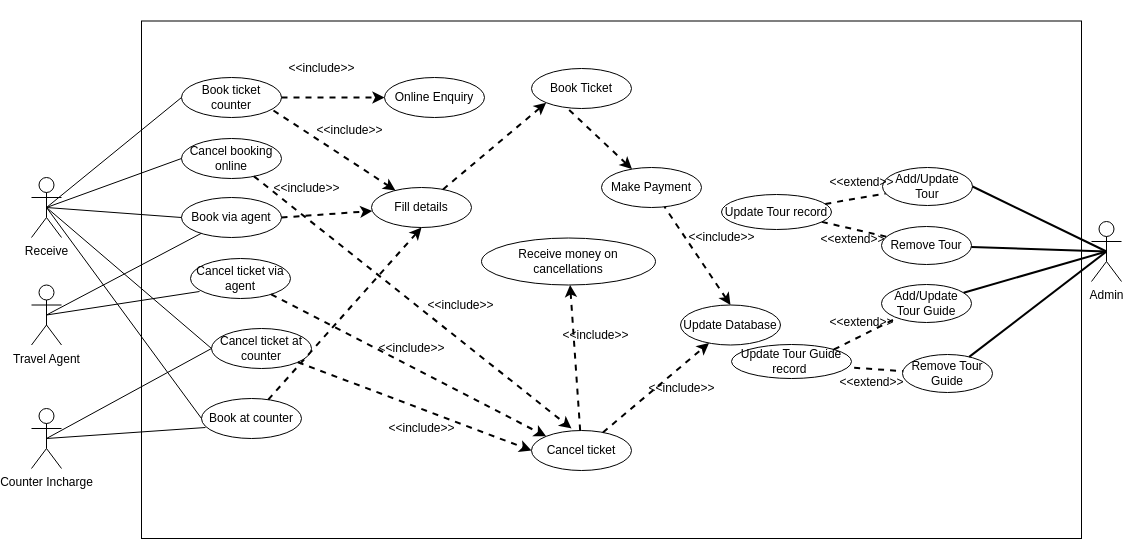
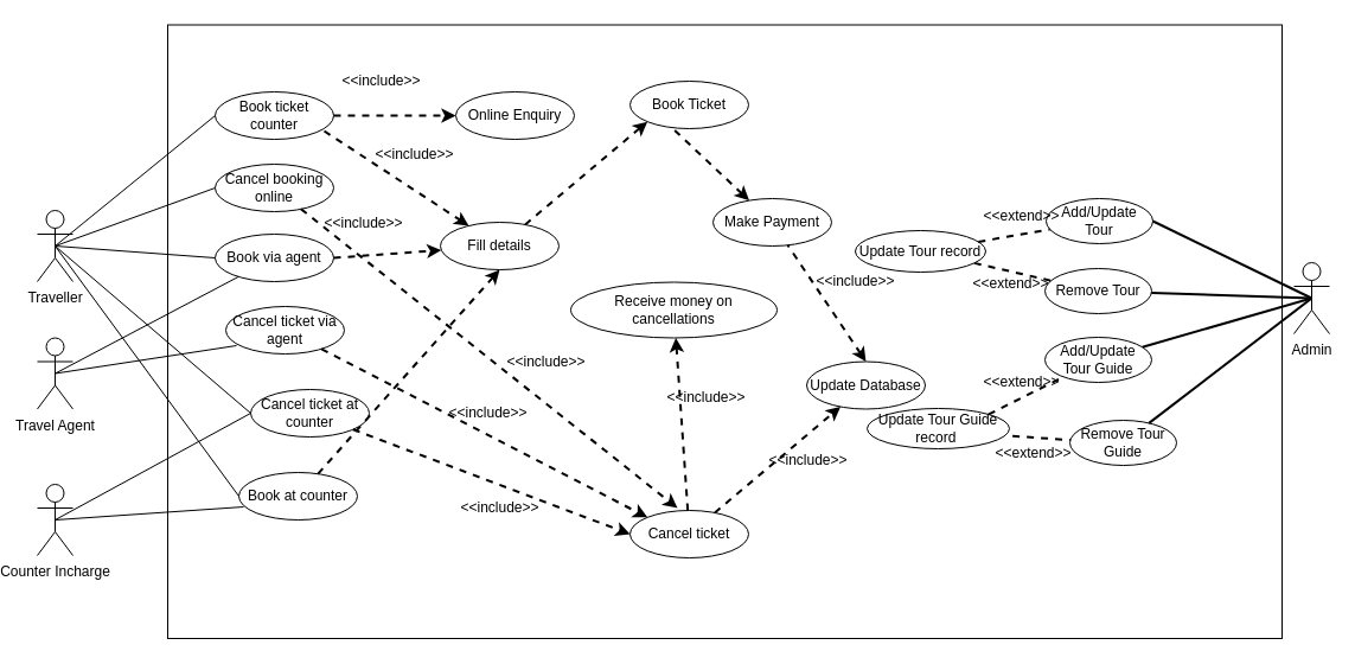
  <mxCell id="0" />
  <mxCell id="1" parent="0" />
  <mxCell id="2" value="Cancel booking online" style="ellipse;whiteSpace=wrap;html=1;" vertex="1" parent="1"><mxGeometry x="170" y="138" width="100" height="40" as="geometry" /></mxCell>
- <mxCell id="3" value="Receive" style="shape=umlActor;verticalLabelPosition=bottom;verticalAlign=top;html=1;outlineConnect=0;" vertex="1" parent="1"><mxGeometry x="20" y="177" width="30" height="60" as="geometry" /></mxCell>
+ <mxCell id="3" value="Traveller" style="shape=umlActor;verticalLabelPosition=bottom;verticalAlign=top;html=1;outlineConnect=0;" vertex="1" parent="1"><mxGeometry x="20" y="177" width="30" height="60" as="geometry" /></mxCell>
  <mxCell id="4" value="Travel Agent" style="shape=umlActor;verticalLabelPosition=bottom;verticalAlign=top;html=1;outlineConnect=0;" vertex="1" parent="1"><mxGeometry x="20" y="284.5" width="30" height="60" as="geometry" /></mxCell>
  <mxCell id="5" value="Counter Incharge" style="shape=umlActor;verticalLabelPosition=bottom;verticalAlign=top;html=1;outlineConnect=0;" vertex="1" parent="1"><mxGeometry x="20" y="408" width="30" height="60" as="geometry" /></mxCell>
  <mxCell id="6" value="Admin" style="shape=umlActor;verticalLabelPosition=bottom;verticalAlign=top;html=1;outlineConnect=0;" vertex="1" parent="1"><mxGeometry x="1080" y="221" width="30" height="60" as="geometry" /></mxCell>
  <mxCell id="7" value="Book ticket counter" style="ellipse;whiteSpace=wrap;html=1;" vertex="1" parent="1"><mxGeometry x="170" y="77" width="100" height="40" as="geometry" /></mxCell>
  <mxCell id="8" value="Book via agent" style="ellipse;whiteSpace=wrap;html=1;" vertex="1" parent="1"><mxGeometry x="170" y="197" width="100" height="40" as="geometry" /></mxCell>
  <mxCell id="9" value="Cancel ticket via agent" style="ellipse;whiteSpace=wrap;html=1;" vertex="1" parent="1"><mxGeometry x="179" y="258" width="100" height="40" as="geometry" /></mxCell>
  <mxCell id="10" value="Cancel ticket at counter" style="ellipse;whiteSpace=wrap;html=1;" vertex="1" parent="1"><mxGeometry x="200" y="328" width="100" height="40" as="geometry" /></mxCell>
  <mxCell id="11" value="Book at counter" style="ellipse;whiteSpace=wrap;html=1;" vertex="1" parent="1"><mxGeometry x="190" y="398" width="100" height="40" as="geometry" /></mxCell>
  <mxCell id="12" value="Online Enquiry" style="ellipse;whiteSpace=wrap;html=1;" vertex="1" parent="1"><mxGeometry x="373" y="77" width="100" height="40" as="geometry" /></mxCell>
  <mxCell id="13" value="Fill details" style="ellipse;whiteSpace=wrap;html=1;" vertex="1" parent="1"><mxGeometry x="360" y="187" width="100" height="40" as="geometry" /></mxCell>
  <mxCell id="14" value="Book Ticket" style="ellipse;whiteSpace=wrap;html=1;" vertex="1" parent="1"><mxGeometry x="520" y="68" width="100" height="40" as="geometry" /></mxCell>
  <mxCell id="15" value="Make Payment" style="ellipse;whiteSpace=wrap;html=1;" vertex="1" parent="1"><mxGeometry x="590" y="167" width="100" height="40" as="geometry" /></mxCell>
  <mxCell id="16" value="Cancel ticket" style="ellipse;whiteSpace=wrap;html=1;" vertex="1" parent="1"><mxGeometry x="520" y="430" width="100" height="40" as="geometry" /></mxCell>
  <mxCell id="17" value="Receive money on cancellations" style="ellipse;whiteSpace=wrap;html=1;" vertex="1" parent="1"><mxGeometry x="470" y="237.5" width="174" height="47" as="geometry" /></mxCell>
  <mxCell id="18" value="" style="endArrow=none;html=1;rounded=0;exitX=0.5;exitY=0.5;exitDx=0;exitDy=0;exitPerimeter=0;entryX=0;entryY=0.5;entryDx=0;entryDy=0;" edge="1" parent="1" source="3" target="7"><mxGeometry width="50" height="50" relative="1" as="geometry"><mxPoint x="370" y="288" as="sourcePoint" /><mxPoint x="420" y="238" as="targetPoint" /></mxGeometry></mxCell>
  <mxCell id="19" value="" style="endArrow=none;html=1;rounded=0;entryX=0;entryY=0.5;entryDx=0;entryDy=0;exitX=0.5;exitY=0.5;exitDx=0;exitDy=0;exitPerimeter=0;" edge="1" parent="1" source="3" target="2"><mxGeometry width="50" height="50" relative="1" as="geometry"><mxPoint x="130" y="195" as="sourcePoint" /><mxPoint x="185" y="114" as="targetPoint" /></mxGeometry></mxCell>
  <mxCell id="20" value="" style="endArrow=none;html=1;rounded=0;exitX=0.5;exitY=0.5;exitDx=0;exitDy=0;exitPerimeter=0;entryX=0;entryY=0.5;entryDx=0;entryDy=0;" edge="1" parent="1" source="3" target="8"><mxGeometry width="50" height="50" relative="1" as="geometry"><mxPoint x="146" y="227" as="sourcePoint" /><mxPoint x="201" y="146" as="targetPoint" /></mxGeometry></mxCell>
  <mxCell id="21" value="" style="endArrow=none;html=1;rounded=0;exitX=0.5;exitY=0.5;exitDx=0;exitDy=0;exitPerimeter=0;entryX=0;entryY=0.5;entryDx=0;entryDy=0;" edge="1" parent="1" source="3" target="10"><mxGeometry width="50" height="50" relative="1" as="geometry"><mxPoint x="125" y="193" as="sourcePoint" /><mxPoint x="180" y="112" as="targetPoint" /></mxGeometry></mxCell>
  <mxCell id="22" value="" style="endArrow=none;html=1;rounded=0;exitX=0.5;exitY=0.5;exitDx=0;exitDy=0;exitPerimeter=0;entryX=0;entryY=0.5;entryDx=0;entryDy=0;" edge="1" parent="1" source="3" target="11"><mxGeometry width="50" height="50" relative="1" as="geometry"><mxPoint x="121" y="308" as="sourcePoint" /><mxPoint x="176" y="227" as="targetPoint" /></mxGeometry></mxCell>
  <mxCell id="23" value="" style="endArrow=none;html=1;rounded=0;exitX=0.5;exitY=0.5;exitDx=0;exitDy=0;exitPerimeter=0;" edge="1" parent="1" source="4" target="8"><mxGeometry width="50" height="50" relative="1" as="geometry"><mxPoint x="370" y="288" as="sourcePoint" /><mxPoint x="420" y="238" as="targetPoint" /></mxGeometry></mxCell>
  <mxCell id="24" value="" style="endArrow=none;html=1;rounded=0;entryX=0.09;entryY=0.825;entryDx=0;entryDy=0;entryPerimeter=0;exitX=0.5;exitY=0.5;exitDx=0;exitDy=0;exitPerimeter=0;" edge="1" parent="1" source="4" target="9"><mxGeometry width="50" height="50" relative="1" as="geometry"><mxPoint x="43" y="375.94" as="sourcePoint" /><mxPoint x="201.913" y="272.002" as="targetPoint" /></mxGeometry></mxCell>
  <mxCell id="25" value="" style="endArrow=none;html=1;rounded=0;entryX=0;entryY=0.5;entryDx=0;entryDy=0;exitX=0.5;exitY=0.5;exitDx=0;exitDy=0;exitPerimeter=0;" edge="1" parent="1" source="5" target="10"><mxGeometry width="50" height="50" relative="1" as="geometry"><mxPoint x="370" y="348" as="sourcePoint" /><mxPoint x="420" y="298" as="targetPoint" /></mxGeometry></mxCell>
  <mxCell id="26" value="" style="endArrow=none;html=1;rounded=0;entryX=0.04;entryY=0.725;entryDx=0;entryDy=0;entryPerimeter=0;exitX=0.5;exitY=0.5;exitDx=0;exitDy=0;exitPerimeter=0;" edge="1" parent="1" source="5" target="11"><mxGeometry width="50" height="50" relative="1" as="geometry"><mxPoint x="61" y="499" as="sourcePoint" /><mxPoint x="216" y="379" as="targetPoint" /></mxGeometry></mxCell>
  <mxCell id="27" value="" style="endArrow=classic;dashed=1;html=1;strokeWidth=2;rounded=0;endFill=1;" edge="1" parent="1" source="7" target="12"><mxGeometry width="50" height="50" relative="1" as="geometry"><mxPoint x="370" y="288" as="sourcePoint" /><mxPoint x="420" y="238" as="targetPoint" /></mxGeometry></mxCell>
  <mxCell id="28" value="" style="endArrow=classic;dashed=1;html=1;strokeWidth=2;rounded=0;endFill=1;" edge="1" parent="1" source="2"><mxGeometry width="50" height="50" relative="1" as="geometry"><mxPoint x="270" y="133" as="sourcePoint" /><mxPoint x="560" y="428" as="targetPoint" /></mxGeometry></mxCell>
  <mxCell id="29" value="" style="endArrow=classic;dashed=1;html=1;strokeWidth=2;rounded=0;exitX=0.92;exitY=0.825;exitDx=0;exitDy=0;exitPerimeter=0;endFill=1;" edge="1" parent="1" source="7" target="13"><mxGeometry width="50" height="50" relative="1" as="geometry"><mxPoint x="267" y="166" as="sourcePoint" /><mxPoint x="370" y="166" as="targetPoint" /></mxGeometry></mxCell>
  <mxCell id="30" value="" style="endArrow=classic;dashed=1;html=1;strokeWidth=2;rounded=0;exitX=1;exitY=0.5;exitDx=0;exitDy=0;endFill=1;" edge="1" parent="1" source="8" target="13"><mxGeometry width="50" height="50" relative="1" as="geometry"><mxPoint x="310" y="218" as="sourcePoint" /><mxPoint x="413" y="218" as="targetPoint" /></mxGeometry></mxCell>
  <mxCell id="31" value="" style="endArrow=classic;dashed=1;html=1;strokeWidth=2;rounded=0;entryX=0;entryY=0;entryDx=0;entryDy=0;endFill=1;" edge="1" parent="1" source="9" target="16"><mxGeometry width="50" height="50" relative="1" as="geometry"><mxPoint x="304" y="260" as="sourcePoint" /><mxPoint x="407" y="260" as="targetPoint" /></mxGeometry></mxCell>
  <mxCell id="32" value="" style="endArrow=classic;dashed=1;html=1;strokeWidth=2;rounded=0;entryX=0;entryY=0.5;entryDx=0;entryDy=0;endFill=1;" edge="1" parent="1" source="10" target="16"><mxGeometry width="50" height="50" relative="1" as="geometry"><mxPoint x="242" y="319.002" as="sourcePoint" /><mxPoint x="516.965" y="461.068" as="targetPoint" /></mxGeometry></mxCell>
  <mxCell id="33" value="" style="endArrow=classic;dashed=1;html=1;strokeWidth=2;rounded=0;entryX=0.5;entryY=1;entryDx=0;entryDy=0;endFill=1;" edge="1" parent="1" source="11" target="13"><mxGeometry width="50" height="50" relative="1" as="geometry"><mxPoint x="208.003" y="243.002" as="sourcePoint" /><mxPoint x="525.51" y="495.14" as="targetPoint" /></mxGeometry></mxCell>
  <mxCell id="34" value="" style="endArrow=classic;dashed=1;html=1;strokeWidth=2;rounded=0;entryX=0;entryY=1;entryDx=0;entryDy=0;endFill=1;" edge="1" parent="1" source="13" target="14"><mxGeometry width="50" height="50" relative="1" as="geometry"><mxPoint x="496" y="203" as="sourcePoint" /><mxPoint x="602.207" y="254.564" as="targetPoint" /></mxGeometry></mxCell>
  <mxCell id="35" value="" style="endArrow=none;dashed=1;html=1;strokeWidth=2;rounded=0;entryX=0.34;entryY=0.95;entryDx=0;entryDy=0;entryPerimeter=0;startArrow=classic;startFill=1;" edge="1" parent="1" source="15" target="14"><mxGeometry width="50" height="50" relative="1" as="geometry"><mxPoint x="608" y="178" as="sourcePoint" /><mxPoint x="598.385" y="164.002" as="targetPoint" /></mxGeometry></mxCell>
  <mxCell id="36" value="Update Database" style="ellipse;whiteSpace=wrap;html=1;" vertex="1" parent="1"><mxGeometry x="669" y="304.5" width="100" height="40" as="geometry" /></mxCell>
  <mxCell id="37" value="" style="endArrow=none;dashed=1;html=1;strokeWidth=2;rounded=0;exitX=0.5;exitY=0;exitDx=0;exitDy=0;startArrow=classic;startFill=1;" edge="1" parent="1" source="36" target="15"><mxGeometry width="50" height="50" relative="1" as="geometry"><mxPoint x="607.581" y="244.928" as="sourcePoint" /><mxPoint x="533" y="182" as="targetPoint" /></mxGeometry></mxCell>
  <mxCell id="38" value="" style="endArrow=classic;dashed=1;html=1;strokeWidth=2;rounded=0;endFill=1;" edge="1" parent="1" source="16" target="36"><mxGeometry width="50" height="50" relative="1" as="geometry"><mxPoint x="650" y="418" as="sourcePoint" /><mxPoint x="700" y="368" as="targetPoint" /></mxGeometry></mxCell>
  <mxCell id="39" value="" style="endArrow=classic;dashed=1;html=1;strokeWidth=2;rounded=0;endFill=1;" edge="1" parent="1" source="16" target="17"><mxGeometry width="50" height="50" relative="1" as="geometry"><mxPoint x="532.999" y="400.36" as="sourcePoint" /><mxPoint x="617.591" y="333.998" as="targetPoint" /></mxGeometry></mxCell>
  <mxCell id="40" value="&amp;lt;&amp;lt;include&amp;gt;&amp;gt;" style="text;html=1;align=center;verticalAlign=middle;resizable=0;points=[];autosize=1;strokeColor=none;fillColor=none;" vertex="1" parent="1"><mxGeometry x="270" y="58" width="80" height="20" as="geometry" /></mxCell>
  <mxCell id="41" value="&amp;lt;&amp;lt;include&amp;gt;&amp;gt;" style="text;html=1;align=center;verticalAlign=middle;resizable=0;points=[];autosize=1;strokeColor=none;fillColor=none;" vertex="1" parent="1"><mxGeometry x="298" y="120" width="80" height="20" as="geometry" /></mxCell>
  <mxCell id="42" value="&amp;lt;&amp;lt;include&amp;gt;&amp;gt;" style="text;html=1;align=center;verticalAlign=middle;resizable=0;points=[];autosize=1;strokeColor=none;fillColor=none;" vertex="1" parent="1"><mxGeometry x="255" y="178" width="80" height="20" as="geometry" /></mxCell>
  <mxCell id="43" value="&amp;lt;&amp;lt;include&amp;gt;&amp;gt;" style="text;html=1;align=center;verticalAlign=middle;resizable=0;points=[];autosize=1;strokeColor=none;fillColor=none;" vertex="1" parent="1"><mxGeometry x="360" y="338" width="80" height="20" as="geometry" /></mxCell>
  <mxCell id="44" value="&amp;lt;&amp;lt;include&amp;gt;&amp;gt;" style="text;html=1;align=center;verticalAlign=middle;resizable=0;points=[];autosize=1;strokeColor=none;fillColor=none;" vertex="1" parent="1"><mxGeometry x="370" y="418" width="80" height="20" as="geometry" /></mxCell>
  <mxCell id="45" value="&amp;lt;&amp;lt;include&amp;gt;&amp;gt;" style="text;html=1;align=center;verticalAlign=middle;resizable=0;points=[];autosize=1;strokeColor=none;fillColor=none;" vertex="1" parent="1"><mxGeometry x="409" y="295" width="80" height="20" as="geometry" /></mxCell>
  <mxCell id="46" value="&amp;lt;&amp;lt;include&amp;gt;&amp;gt;" style="text;html=1;align=center;verticalAlign=middle;resizable=0;points=[];autosize=1;strokeColor=none;fillColor=none;" vertex="1" parent="1"><mxGeometry x="544" y="324.5" width="80" height="20" as="geometry" /></mxCell>
  <mxCell id="47" value="&amp;lt;&amp;lt;include&amp;gt;&amp;gt;" style="text;html=1;align=center;verticalAlign=middle;resizable=0;points=[];autosize=1;strokeColor=none;fillColor=none;" vertex="1" parent="1"><mxGeometry x="670" y="227" width="80" height="20" as="geometry" /></mxCell>
  <mxCell id="48" value="&amp;lt;&amp;lt;include&amp;gt;&amp;gt;" style="text;html=1;align=center;verticalAlign=middle;resizable=0;points=[];autosize=1;strokeColor=none;fillColor=none;" vertex="1" parent="1"><mxGeometry x="630" y="378" width="80" height="20" as="geometry" /></mxCell>
  <mxCell id="49" value="Add/Update Tour" style="ellipse;whiteSpace=wrap;html=1;" vertex="1" parent="1"><mxGeometry x="871" y="167" width="90" height="38" as="geometry" /></mxCell>
  <mxCell id="50" value="Remove Tour" style="ellipse;whiteSpace=wrap;html=1;" vertex="1" parent="1"><mxGeometry x="870" y="226" width="90" height="38" as="geometry" /></mxCell>
  <mxCell id="51" value="Add/Update Tour Guide" style="ellipse;whiteSpace=wrap;html=1;" vertex="1" parent="1"><mxGeometry x="870" y="284" width="90" height="38" as="geometry" /></mxCell>
  <mxCell id="52" value="Remove Tour Guide" style="ellipse;whiteSpace=wrap;html=1;" vertex="1" parent="1"><mxGeometry x="891" y="354" width="90" height="38" as="geometry" /></mxCell>
  <mxCell id="53" value="Update Tour record" style="ellipse;whiteSpace=wrap;html=1;" vertex="1" parent="1"><mxGeometry x="710" y="194" width="110" height="35" as="geometry" /></mxCell>
  <mxCell id="54" value="Update Tour Guide record&amp;nbsp;" style="ellipse;whiteSpace=wrap;html=1;" vertex="1" parent="1"><mxGeometry x="720" y="344" width="120" height="34" as="geometry" /></mxCell>
  <mxCell id="55" value="" style="endArrow=none;html=1;strokeWidth=2;rounded=0;exitX=1;exitY=0.5;exitDx=0;exitDy=0;entryX=0.5;entryY=0.5;entryDx=0;entryDy=0;entryPerimeter=0;" edge="1" parent="1" source="49" target="6"><mxGeometry width="50" height="50" relative="1" as="geometry"><mxPoint x="1021" y="382" as="sourcePoint" /><mxPoint x="1071" y="332" as="targetPoint" /></mxGeometry></mxCell>
  <mxCell id="56" value="" style="endArrow=none;html=1;strokeWidth=2;rounded=0;entryX=0.5;entryY=0.5;entryDx=0;entryDy=0;entryPerimeter=0;" edge="1" parent="1" source="50" target="6"><mxGeometry width="50" height="50" relative="1" as="geometry"><mxPoint x="969" y="231" as="sourcePoint" /><mxPoint x="1063" y="266" as="targetPoint" /></mxGeometry></mxCell>
  <mxCell id="57" value="" style="endArrow=none;html=1;strokeWidth=2;rounded=0;entryX=0.5;entryY=0.5;entryDx=0;entryDy=0;entryPerimeter=0;" edge="1" parent="1" source="51" target="6"><mxGeometry width="50" height="50" relative="1" as="geometry"><mxPoint x="993" y="272" as="sourcePoint" /><mxPoint x="1087" y="307" as="targetPoint" /></mxGeometry></mxCell>
  <mxCell id="58" value="" style="endArrow=none;html=1;strokeWidth=2;rounded=0;entryX=0.5;entryY=0.5;entryDx=0;entryDy=0;entryPerimeter=0;" edge="1" parent="1" source="52" target="6"><mxGeometry width="50" height="50" relative="1" as="geometry"><mxPoint x="991" y="320" as="sourcePoint" /><mxPoint x="1085" y="355" as="targetPoint" /></mxGeometry></mxCell>
  <mxCell id="59" value="" style="endArrow=none;dashed=1;html=1;strokeWidth=2;rounded=0;" edge="1" parent="1" source="53" target="49"><mxGeometry width="50" height="50" relative="1" as="geometry"><mxPoint x="787.004" y="261.852" as="sourcePoint" /><mxPoint x="885.31" y="245" as="targetPoint" /></mxGeometry></mxCell>
  <mxCell id="60" value="" style="endArrow=none;dashed=1;html=1;strokeWidth=2;rounded=0;exitX=1;exitY=0;exitDx=0;exitDy=0;" edge="1" parent="1" source="54" target="51"><mxGeometry width="50" height="50" relative="1" as="geometry"><mxPoint x="842.996" y="328.838" as="sourcePoint" /><mxPoint x="883.695" y="319.998" as="targetPoint" /></mxGeometry></mxCell>
  <mxCell id="61" value="" style="endArrow=none;dashed=1;html=1;strokeWidth=2;rounded=0;exitX=1.022;exitY=0.684;exitDx=0;exitDy=0;exitPerimeter=0;" edge="1" parent="1" source="54" target="52"><mxGeometry width="50" height="50" relative="1" as="geometry"><mxPoint x="857.996" y="423.838" as="sourcePoint" /><mxPoint x="898.695" y="414.998" as="targetPoint" /></mxGeometry></mxCell>
  <mxCell id="62" value="" style="endArrow=none;dashed=1;html=1;strokeWidth=2;rounded=0;" edge="1" parent="1" source="53" target="50"><mxGeometry width="50" height="50" relative="1" as="geometry"><mxPoint x="836.996" y="269.838" as="sourcePoint" /><mxPoint x="877.695" y="260.998" as="targetPoint" /></mxGeometry></mxCell>
  <mxCell id="63" value="&amp;lt;&amp;lt;extend&amp;gt;&amp;gt;" style="text;html=1;align=center;verticalAlign=middle;resizable=0;points=[];autosize=1;strokeColor=none;fillColor=none;" vertex="1" parent="1"><mxGeometry x="810" y="172" width="80" height="20" as="geometry" /></mxCell>
  <mxCell id="64" value="&amp;lt;&amp;lt;extend&amp;gt;&amp;gt;" style="text;html=1;align=center;verticalAlign=middle;resizable=0;points=[];autosize=1;strokeColor=none;fillColor=none;" vertex="1" parent="1"><mxGeometry x="801" y="229" width="80" height="20" as="geometry" /></mxCell>
  <mxCell id="65" value="&amp;lt;&amp;lt;extend&amp;gt;&amp;gt;" style="text;html=1;align=center;verticalAlign=middle;resizable=0;points=[];autosize=1;strokeColor=none;fillColor=none;" vertex="1" parent="1"><mxGeometry x="810" y="312" width="80" height="20" as="geometry" /></mxCell>
  <mxCell id="66" value="&amp;lt;&amp;lt;extend&amp;gt;&amp;gt;" style="text;html=1;align=center;verticalAlign=middle;resizable=0;points=[];autosize=1;strokeColor=none;fillColor=none;" vertex="1" parent="1"><mxGeometry x="820" y="372" width="80" height="20" as="geometry" /></mxCell>
  <mxCell id="67" value="" style="rounded=0;whiteSpace=wrap;html=1;fillColor=none;" vertex="1" parent="1"><mxGeometry x="130" y="20.5" width="940" height="517.5" as="geometry" /></mxCell>
